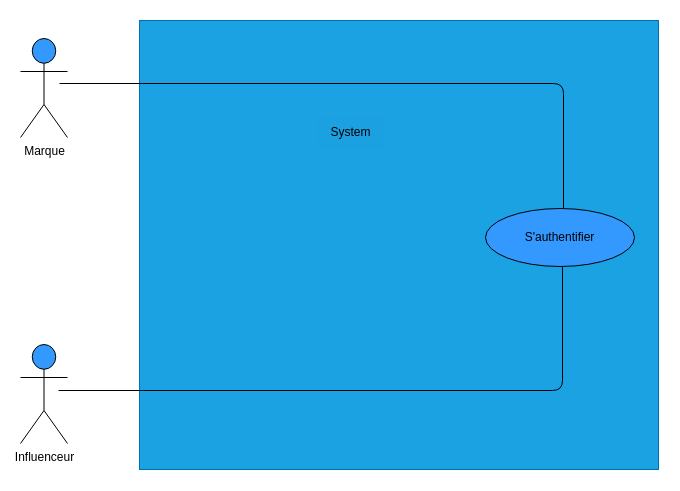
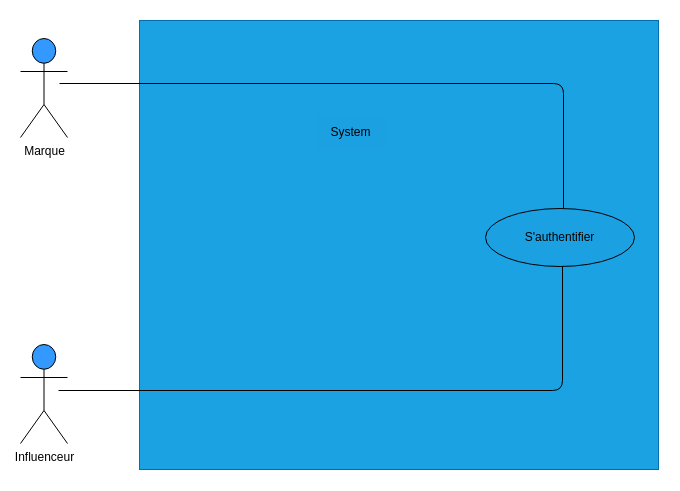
  <mxCell id="0" />
  <mxCell id="1" parent="0" />
  <mxCell id="2" value="&lt;font color=&quot;#000000&quot;&gt;Marque&lt;br&gt;&lt;/font&gt;" style="shape=umlActor;verticalLabelPosition=bottom;verticalAlign=top;html=1;outlineConnect=0;strokeWidth=1;strokeColor=#000000;fillColor=#3399FF;" parent="1" vertex="1"><mxGeometry x="20" y="38" width="47" height="99" as="geometry" /></mxCell>
  <mxCell id="3" value="&lt;font color=&quot;#000000&quot;&gt;Influenceur&lt;/font&gt;" style="shape=umlActor;verticalLabelPosition=bottom;verticalAlign=top;html=1;outlineConnect=0;strokeWidth=1;strokeColor=#000000;fillColor=#3399FF;" parent="1" vertex="1"><mxGeometry x="20" y="344" width="47" height="99" as="geometry" /></mxCell>
  <mxCell id="4" value="" style="rounded=0;whiteSpace=wrap;html=1;strokeColor=#006EAF;strokeWidth=1;fontColor=#ffffff;fillColor=#1BA2E3;" parent="1" vertex="1"><mxGeometry x="139" y="20" width="519" height="449" as="geometry" /></mxCell>
- <mxCell id="5" value="&lt;font color=&quot;#000000&quot;&gt;S'authentifier&lt;/font&gt;" style="ellipse;whiteSpace=wrap;html=1;strokeColor=#000000;strokeWidth=1;fontColor=#ffffff;fillColor=#3399ff;" parent="1" vertex="1"><mxGeometry x="485" y="208" width="149" height="58" as="geometry" /></mxCell>
+ <mxCell id="5" value="&lt;font color=&quot;#000000&quot;&gt;S'authentifier&lt;/font&gt;" style="ellipse;whiteSpace=wrap;html=1;strokeColor=#000000;strokeWidth=1;fontColor=#ffffff;fillColor=#1ba1e2;" parent="1" vertex="1"><mxGeometry x="485" y="208" width="149" height="58" as="geometry" /></mxCell>
  <mxCell id="6" value="" style="endArrow=none;html=1;strokeColor=#000000;fontColor=#000000;" parent="1" edge="1"><mxGeometry width="50" height="50" relative="1" as="geometry"><mxPoint x="59" y="83" as="sourcePoint" /><mxPoint x="563" y="208" as="targetPoint" /><Array as="points"><mxPoint x="563" y="83" /></Array></mxGeometry></mxCell>
  <mxCell id="7" value="" style="endArrow=none;html=1;strokeColor=#000000;fontColor=#000000;" parent="1" edge="1"><mxGeometry width="50" height="50" relative="1" as="geometry"><mxPoint x="58" y="390" as="sourcePoint" /><mxPoint x="562" y="266" as="targetPoint" /><Array as="points"><mxPoint x="562" y="390" /></Array></mxGeometry></mxCell>
  <mxCell id="8" value="System" style="rounded=0;whiteSpace=wrap;html=1;strokeColor=none;strokeWidth=1;fontColor=#000000;fillColor=#1ba1e2;" parent="1" vertex="1"><mxGeometry x="316" y="116" width="69" height="32" as="geometry" /></mxCell>
